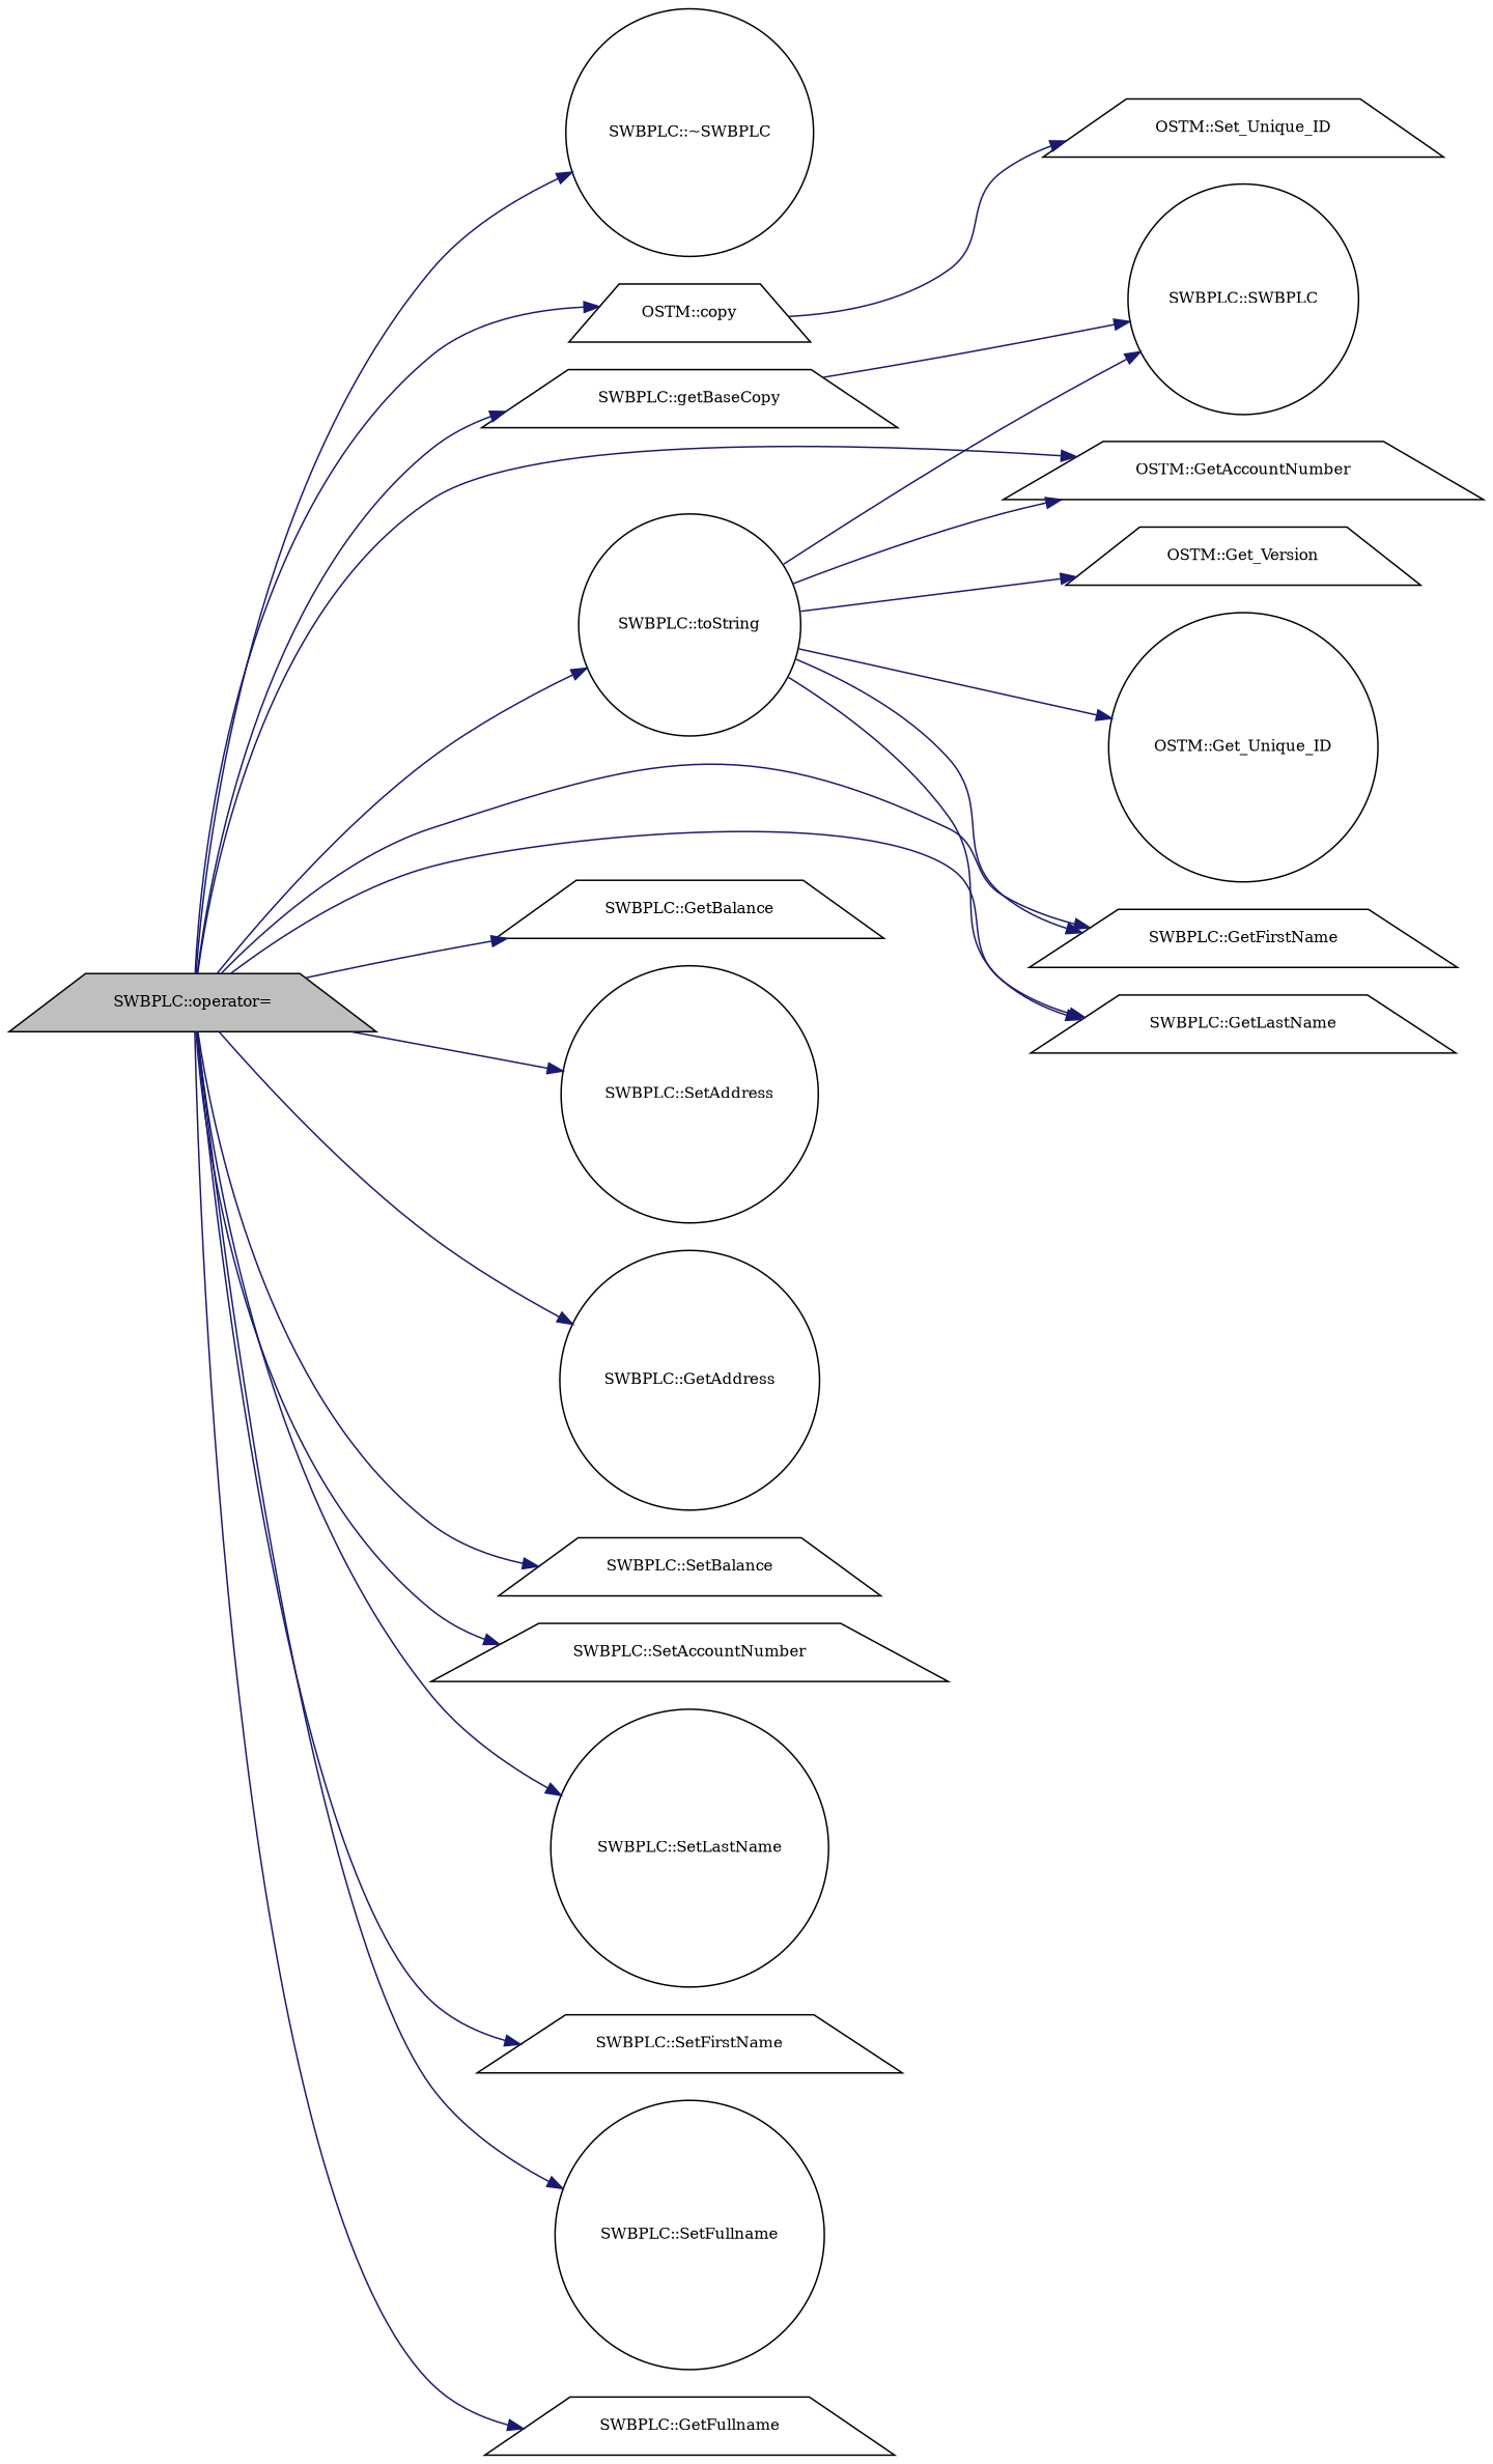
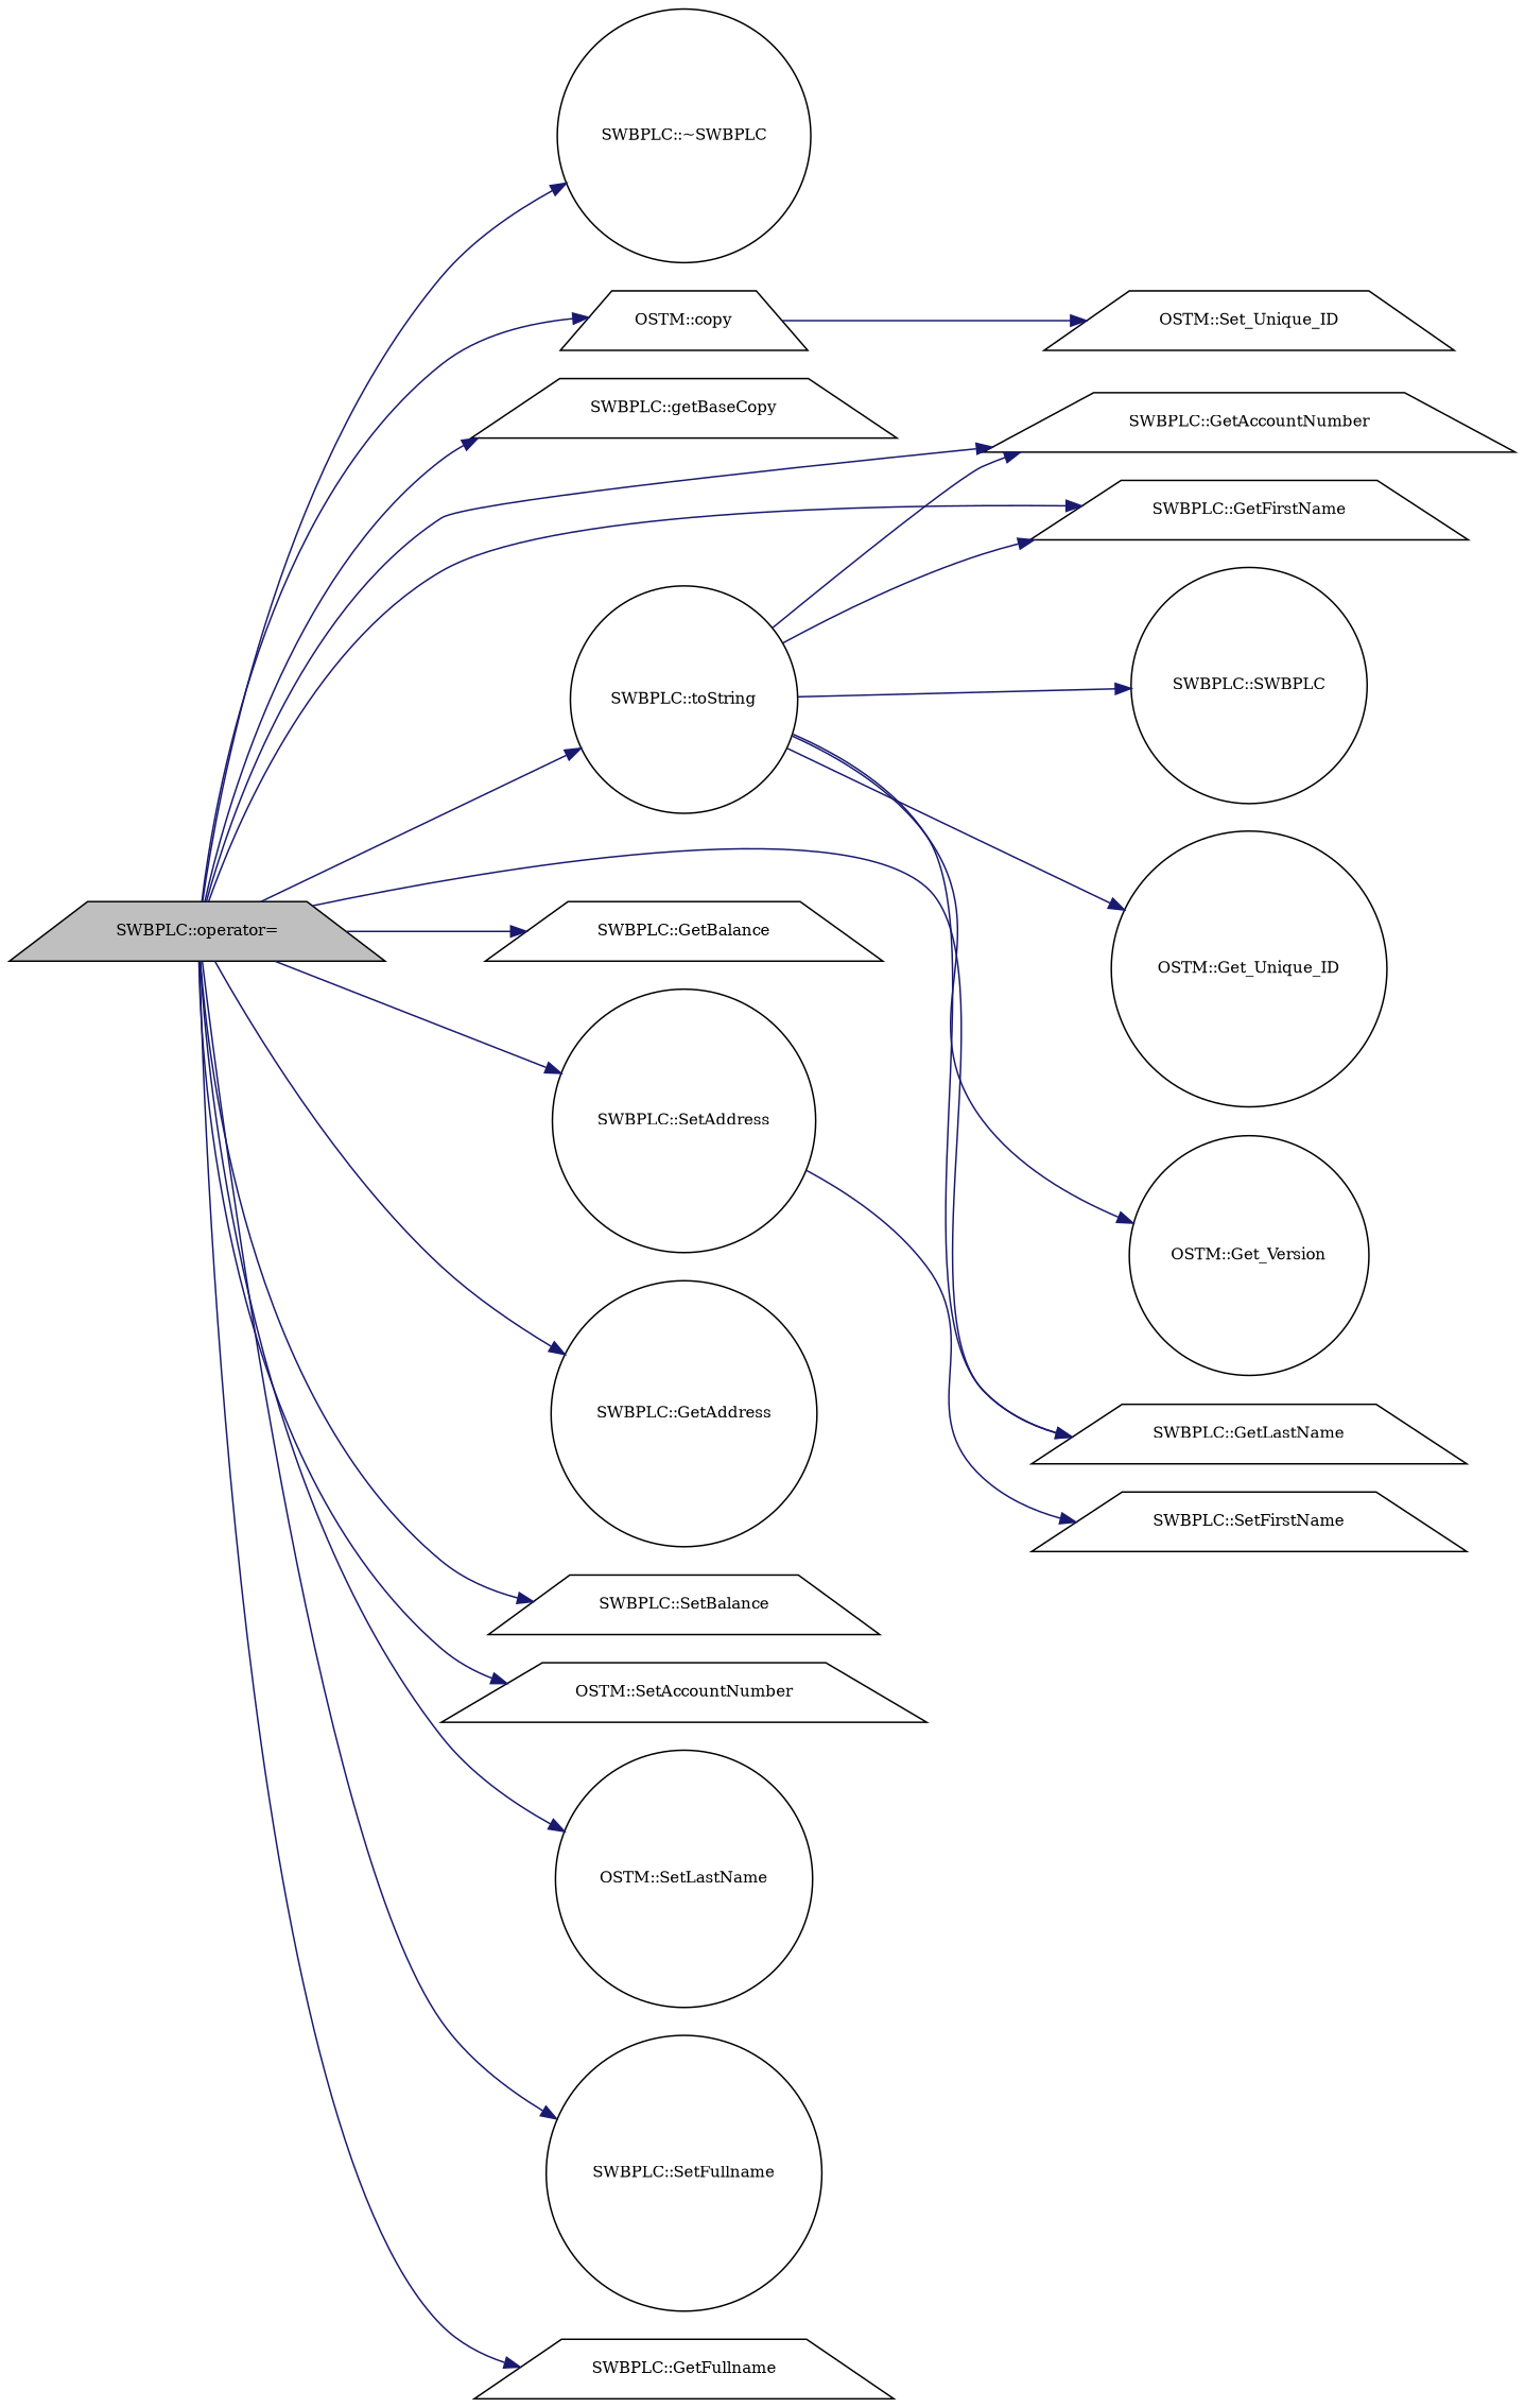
  digraph {
    fontname="DejaVu Serif"
    rankdir=LR
    node [color=black fillcolor=white fontname="DejaVu Serif" fontsize=10 shape=trapezium style=filled]
    edge [color=midnightblue fontname="DejaVu Serif" fontsize=10 labelfontname=Helvetica labelfontsize=10 style=solid]
    n1 [fillcolor=grey75 fontcolor=black height=0.2 label="SWBPLC::operator=" width=0.4]
    n2 [height=0.2 label="SWBPLC::~SWBPLC" shape=circle width=0.4]
    n3 [height=0.2 label="OSTM::copy" width=0.4]
    n4 [height=0.2 label="SWBPLC::getBaseCopy" width=0.4]
    n5 [height=0.2 label="SWBPLC::toString" shape=circle width=0.4]
-   n6 [height=0.2 label="OSTM::GetAccountNumber" width=0.4]
+   n6 [height=0.2 label="SWBPLC::GetAccountNumber" width=0.4]
    n7 [height=0.2 label="SWBPLC::GetBalance" width=0.4]
    n8 [height=0.2 label="SWBPLC::GetFirstName" width=0.4]
    n9 [height=0.2 label="SWBPLC::GetLastName" width=0.4]
    n10 [height=0.2 label="SWBPLC::SetAddress" shape=circle width=0.4]
    n11 [height=0.2 label="SWBPLC::GetAddress" shape=circle width=0.4]
    n12 [height=0.2 label="SWBPLC::SetBalance" width=0.4]
-   n13 [height=0.2 label="SWBPLC::SetAccountNumber" width=0.4]
-   n14 [height=0.2 label="SWBPLC::SetLastName" shape=circle width=0.4]
+   n13 [height=0.2 label="OSTM::SetAccountNumber" width=0.4]
+   n14 [height=0.2 label="OSTM::SetLastName" shape=circle width=0.4]
    n15 [height=0.2 label="SWBPLC::SetFirstName" width=0.4]
    n16 [height=0.2 label="SWBPLC::SetFullname" shape=circle width=0.4]
    n17 [height=0.2 label="SWBPLC::GetFullname" width=0.4]
    n18 [height=0.2 label="OSTM::Set_Unique_ID" width=0.4]
    n19 [height=0.2 label="SWBPLC::SWBPLC" shape=circle width=0.4]
    n20 [height=0.2 label="OSTM::Get_Unique_ID" shape=circle width=0.4]
-   n21 [height=0.2 label="OSTM::Get_Version" width=0.4]
+   n21 [height=0.2 label="OSTM::Get_Version" shape=circle width=0.4]
    n1 -> n2
    n1 -> n3
    n1 -> n4
    n1 -> n5
    n1 -> n6
    n1 -> n7
    n1 -> n8
    n1 -> n9
    n1 -> n10
    n1 -> n11
    n1 -> n12
    n1 -> n13
    n1 -> n14
-   n1 -> n15
+   n10 -> n15
    n1 -> n16
    n1 -> n17
    n3 -> n18
-   n4 -> n19
    n5 -> n6
    n5 -> n8
    n5 -> n9
    n5 -> n19
    n5 -> n20
    n5 -> n21
  }
